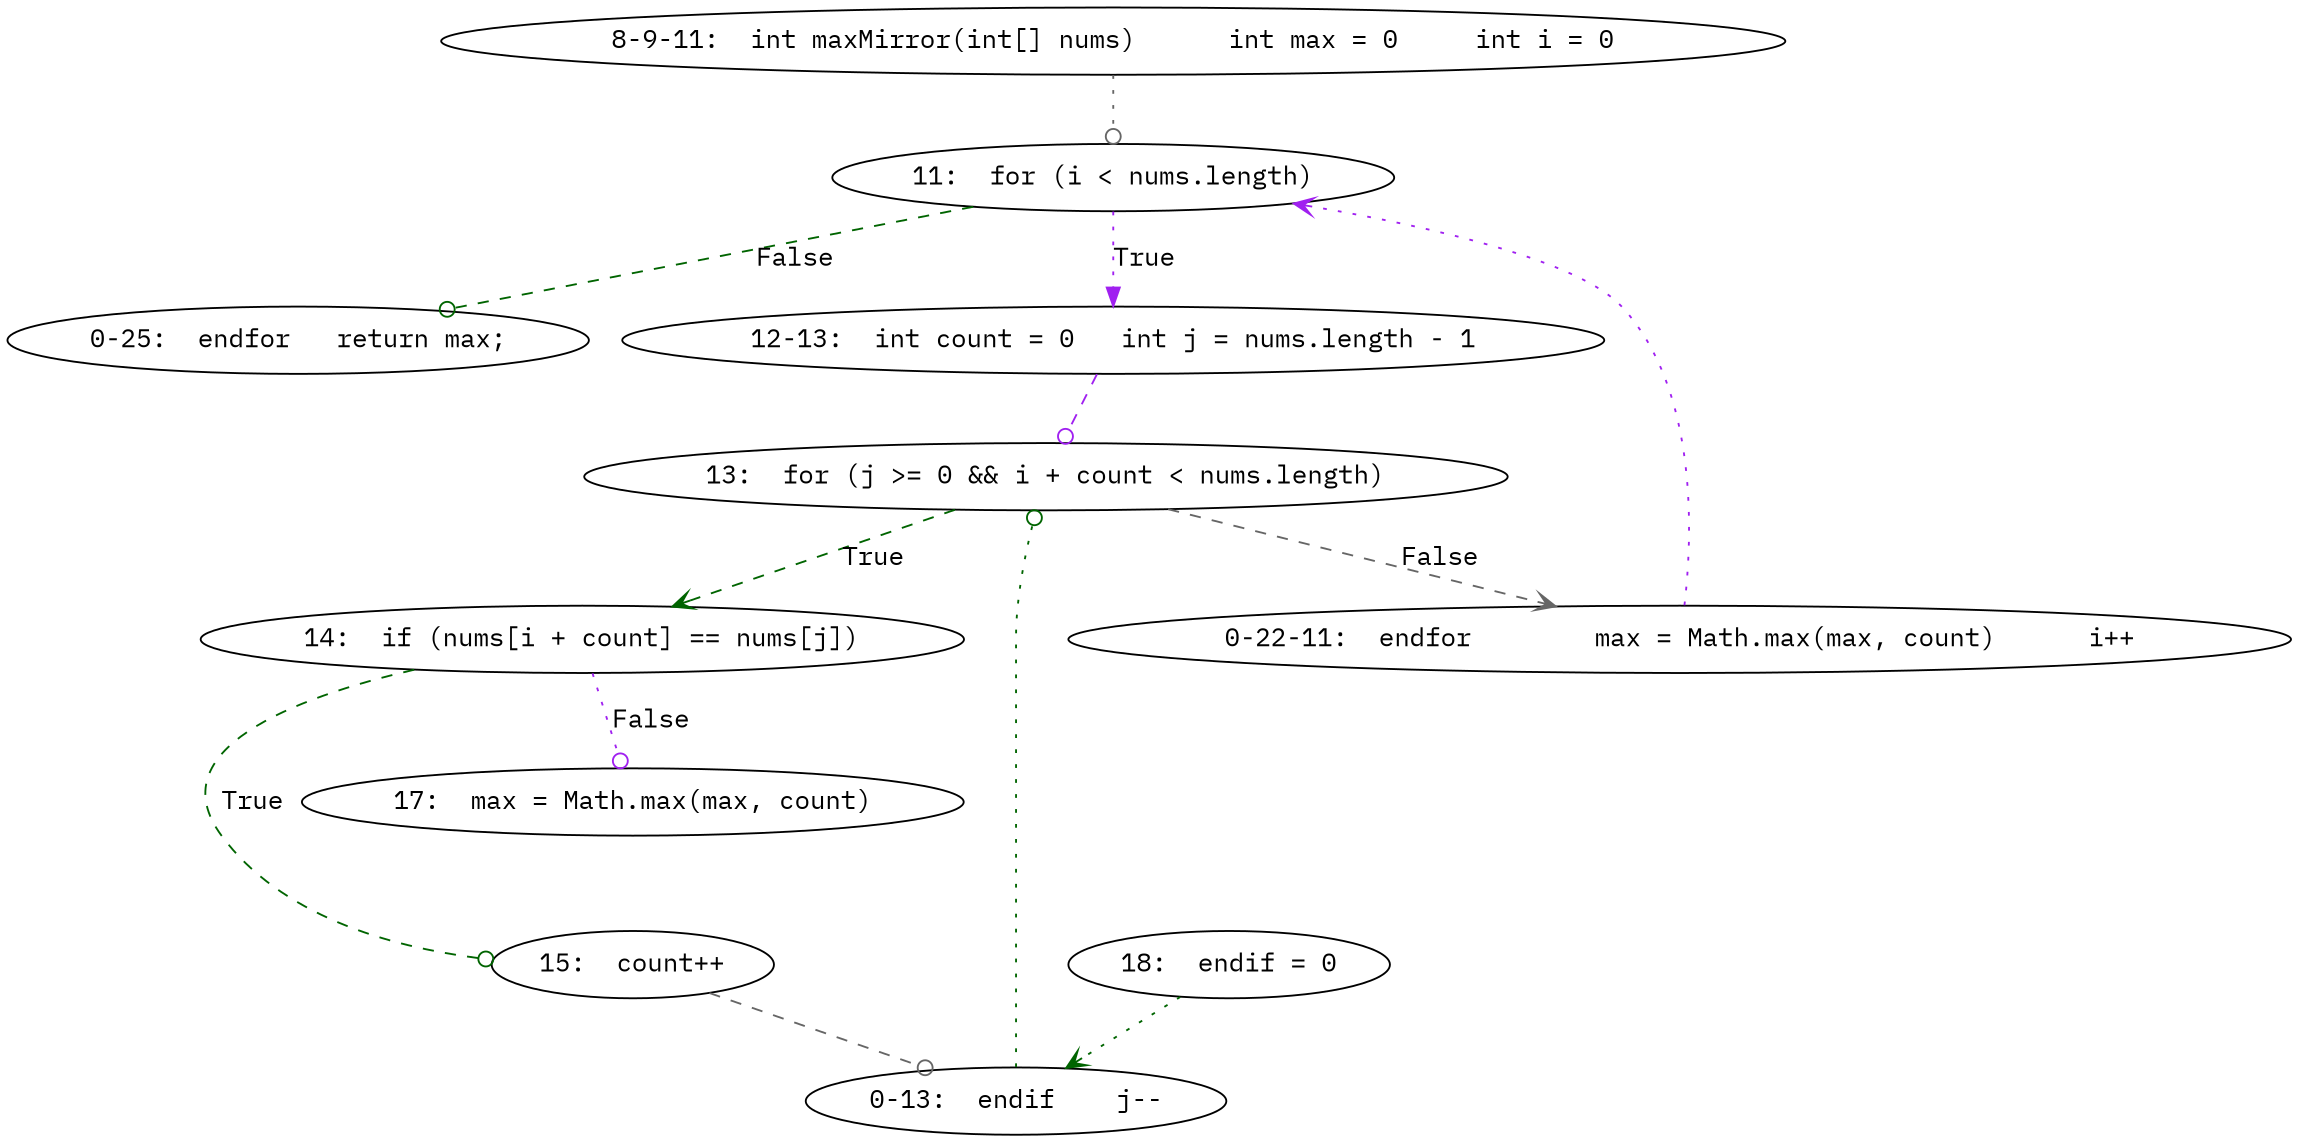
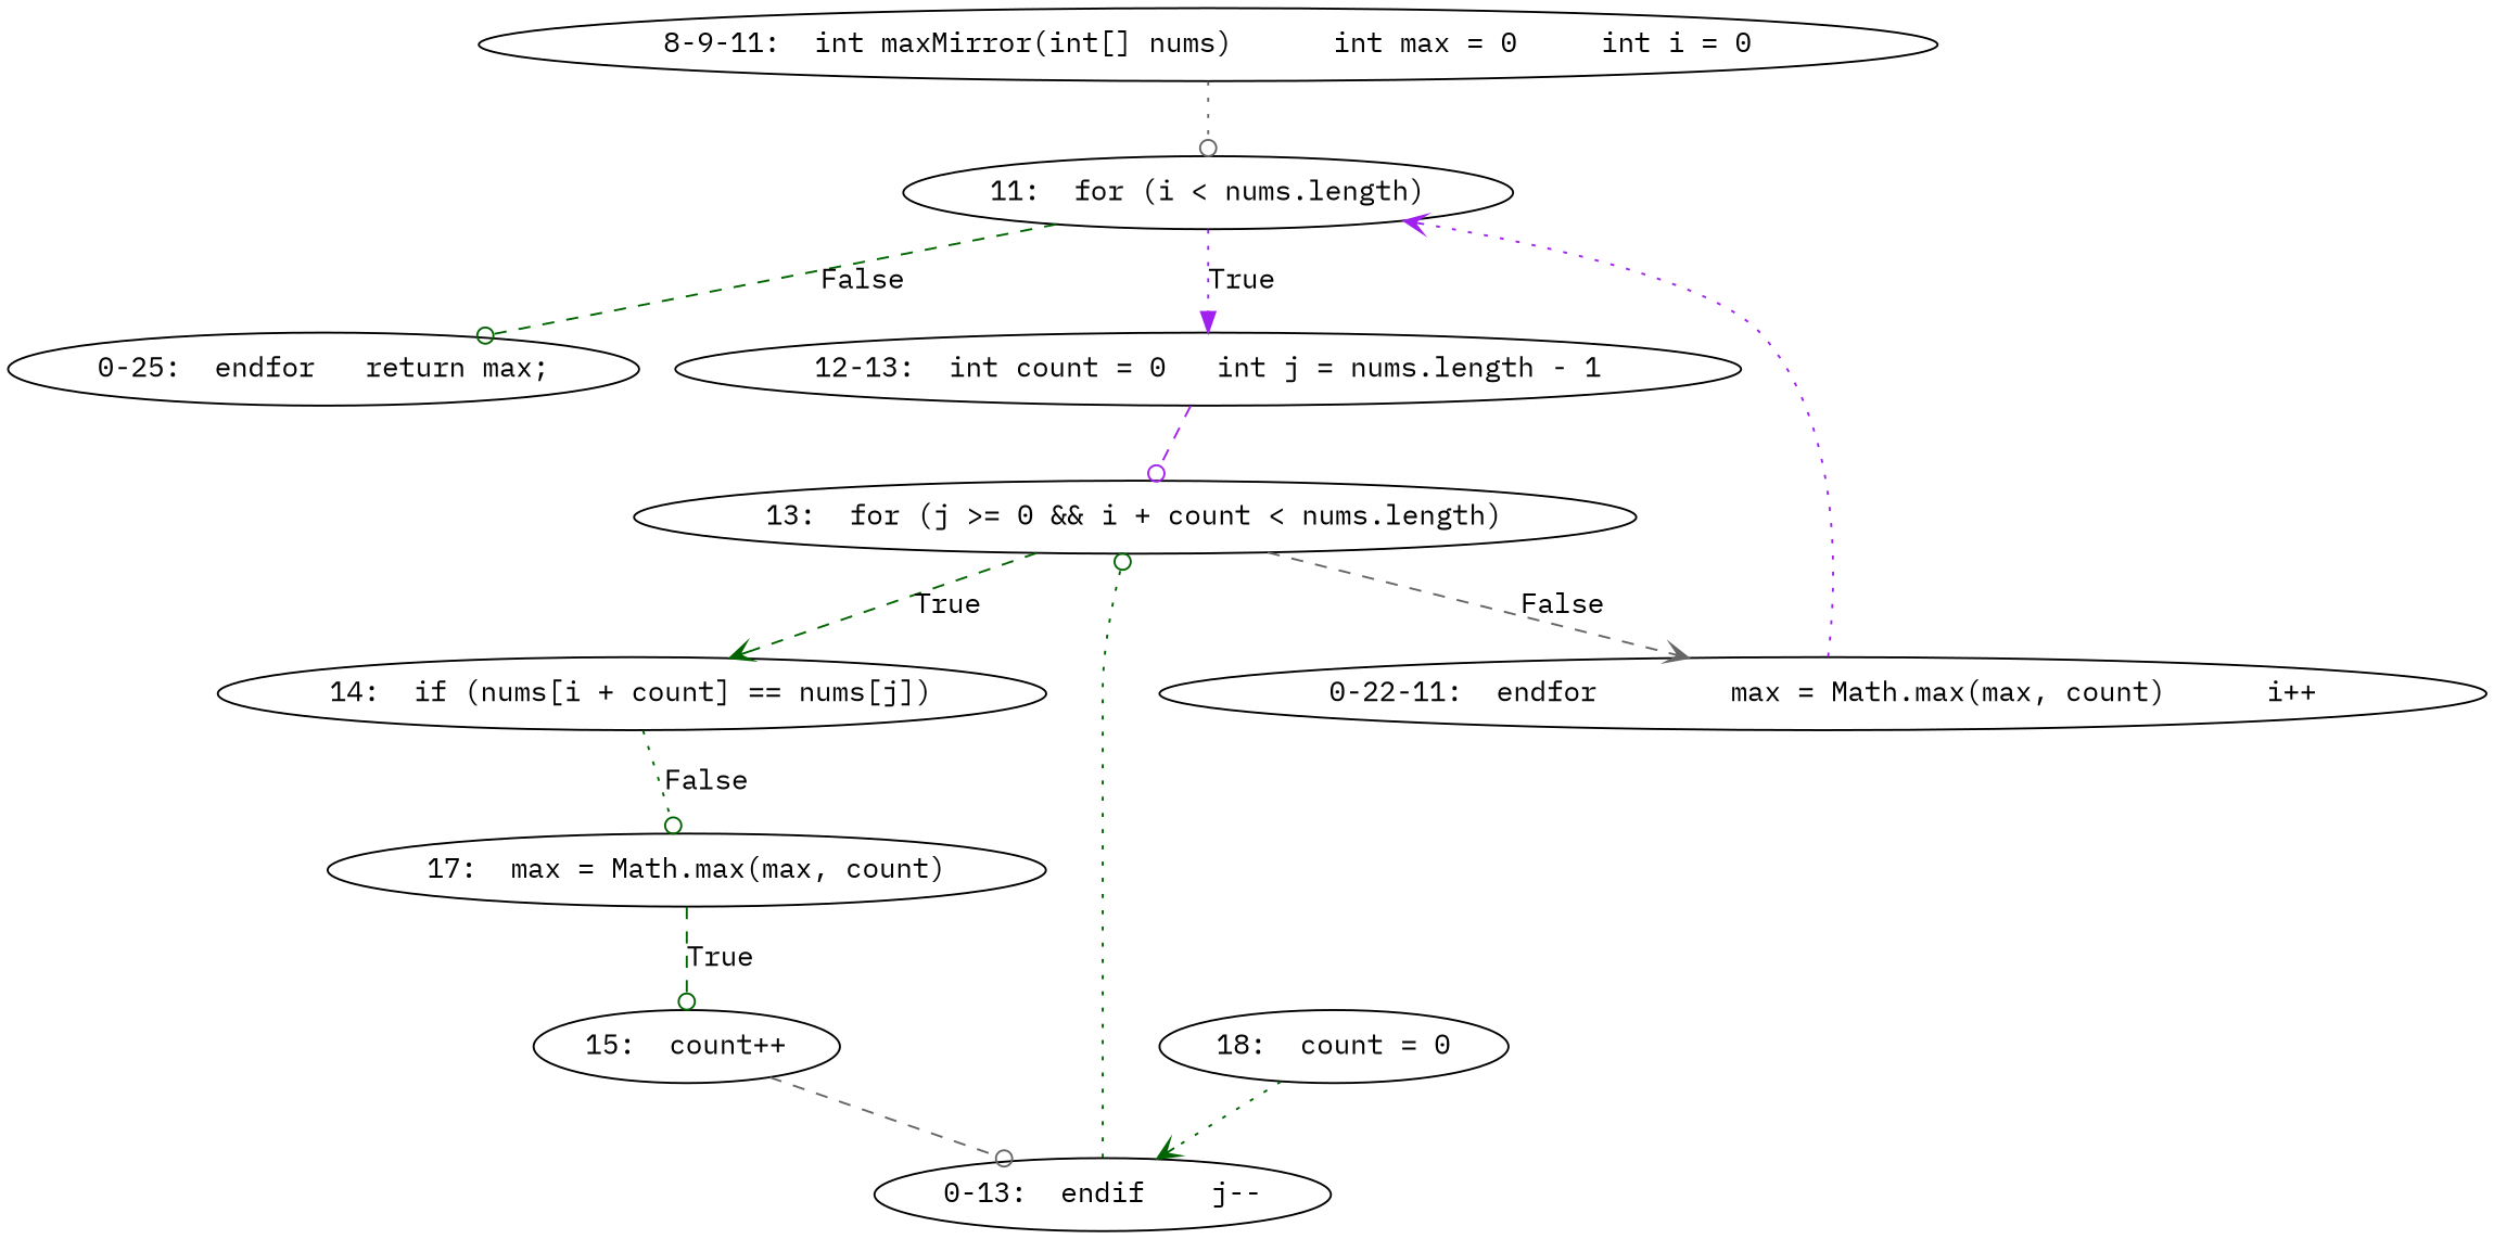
  digraph {
    fontname="IBM Plex Mono"
    node [fontname="IBM Plex Mono"]
    edge [arrowhead=odot color=darkgreen fontname="IBM Plex Mono" style=dotted]
    n1 [label="8-9-11:  int maxMirror(int[] nums)	int max = 0	int i = 0"]
    n2 [label="11:  for (i < nums.length)"]
    n3 [label="0-25:  endfor	return max;"]
    n4 [label="12-13:  int count = 0	int j = nums.length - 1"]
    n5 [label="13:  for (j >= 0 && i + count < nums.length)"]
    n6 [label="14:  if (nums[i + count] == nums[j])"]
    n7 [label="0-22-11:  endfor	max = Math.max(max, count)	i++"]
    n8 [label="15:  count++"]
    n9 [label="17:  max = Math.max(max, count)"]
    n10 [label="0-13:  endif	j--"]
-   n11 [label="18:  endif = 0"]
+   n11 [label="18:  count = 0"]
    n1 -> n2 [color=gray40]
    n2 -> n3 [label=False style=dashed]
    n2 -> n4 [arrowhead=normal color=purple label=True]
    n4 -> n5 [color=purple style=dashed]
    n5 -> n6 [arrowhead=vee label=True style=dashed]
    n5 -> n7 [arrowhead=vee color=gray40 label=False style=dashed]
-   n6 -> n8 [label=True style=dashed]
-   n6 -> n9 [color=purple label=False]
+   n9 -> n8 [label=True style=dashed]
+   n6 -> n9 [label=False]
    n7 -> n2 [arrowhead=vee color=purple]
    n8 -> n10 [color=gray40 style=dashed]
    n10 -> n5
    n11 -> n10 [arrowhead=vee]
  }
